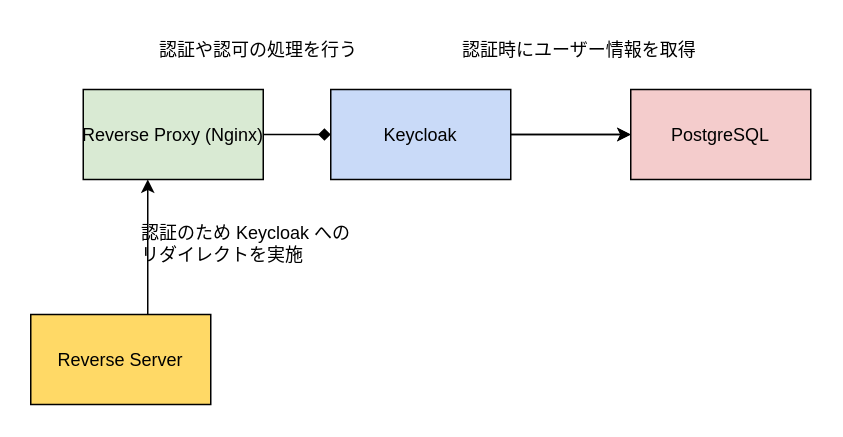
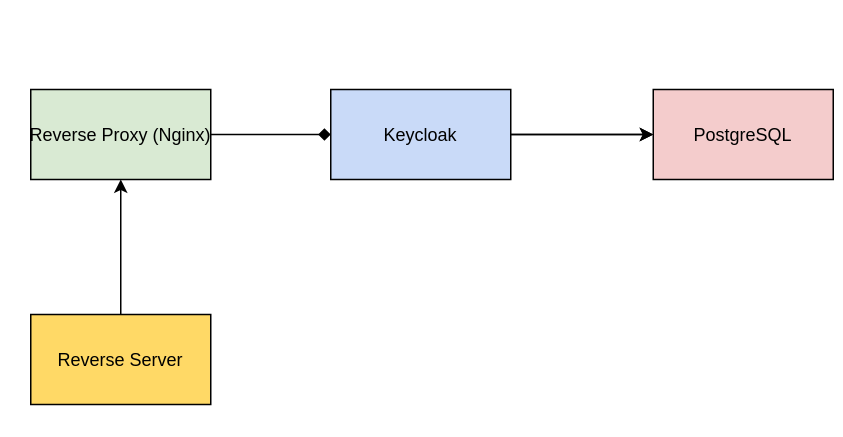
  <mxCell id="0" />
  <mxCell id="1" parent="0" />
- <mxCell id="2" value="Reverse Proxy (Nginx)" style="shape=rectangle;fillColor=light-dark(#D9EAD3,#61820B);" parent="1" vertex="1"><mxGeometry x="55" y="59" width="120" height="60" as="geometry" /></mxCell>
+ <mxCell id="2" value="Reverse Proxy (Nginx)" style="shape=rectangle;fillColor=light-dark(#D9EAD3,#61820B);" parent="1" vertex="1"><mxGeometry x="20" y="59" width="120" height="60" as="geometry" /></mxCell>
  <mxCell id="3" value="" style="edgeStyle=none;html=1;" parent="1" source="4" target="5" edge="1"><mxGeometry relative="1" as="geometry" /></mxCell>
  <mxCell id="4" value="Keycloak" style="shape=rectangle;fillColor=light-dark(#C9DAF8,#0F9C9E);" parent="1" vertex="1"><mxGeometry x="220" y="59" width="120" height="60" as="geometry" /></mxCell>
- <mxCell id="5" value="PostgreSQL" style="shape=rectangle;fillColor=light-dark(#F4CCCC,#A0522D);" parent="1" vertex="1"><mxGeometry x="420" y="59" width="120" height="60" as="geometry" /></mxCell>
+ <mxCell id="5" value="PostgreSQL" style="shape=rectangle;fillColor=light-dark(#F4CCCC,#A0522D);" parent="1" vertex="1"><mxGeometry x="435" y="59" width="120" height="60" as="geometry" /></mxCell>
  <mxCell id="6" value="Reverse Server" style="shape=rectangle;fillColor=light-dark(#FFD966,#A0522D);" parent="1" vertex="1"><mxGeometry x="20" y="209" width="120" height="60" as="geometry" /></mxCell>
  <mxCell id="7" style="edgeStyle=elbowEdgeStyle;strokeColor=light-dark(#000000,#000000);endArrow=diamond;" parent="1" source="2" target="4" edge="1"><mxGeometry relative="1" as="geometry" /></mxCell>
  <mxCell id="8" style="edgeStyle=elbowEdgeStyle;strokeColor=light-dark(#000000,#0A0000);" parent="1" source="4" target="5" edge="1"><mxGeometry relative="1" as="geometry" /></mxCell>
  <mxCell id="9" style="edgeStyle=elbowEdgeStyle;strokeColor=light-dark(#000000,#000000);" parent="1" source="6" target="2" edge="1"><mxGeometry relative="1" as="geometry" /></mxCell>
- <mxCell id="10" value="&lt;div&gt;&lt;span style=&quot;background-color: transparent;&quot;&gt;&lt;font style=&quot;color: light-dark(rgb(0, 0, 0), rgb(0, 0, 0));&quot;&gt;認証や認可の処理を行う&lt;/font&gt;&lt;/span&gt;&lt;/div&gt;" style="text;html=1;align=left;verticalAlign=middle;resizable=0;points=[];autosize=1;strokeColor=none;fillColor=none;" vertex="1" parent="1"><mxGeometry x="104" y="20" width="150" height="26" as="geometry" /></mxCell>
- <mxCell id="11" value="&lt;font style=&quot;color: light-dark(rgb(0, 0, 0), rgb(0, 0, 0));&quot;&gt;認証時にユーザー情報を取得&lt;/font&gt;" style="text;html=1;align=left;verticalAlign=middle;resizable=0;points=[];autosize=1;strokeColor=none;fillColor=none;" vertex="1" parent="1"><mxGeometry x="306" y="20" width="173" height="26" as="geometry" /></mxCell>
- <mxCell id="12" value="&lt;font style=&quot;color: light-dark(rgb(0, 0, 0), rgb(0, 0, 0));&quot;&gt;認証のため Keycloak への&lt;/font&gt;&lt;div&gt;&lt;font style=&quot;color: light-dark(rgb(0, 0, 0), rgb(0, 0, 0));&quot;&gt;リダイレクトを実施&lt;/font&gt;&lt;/div&gt;" style="text;html=1;align=left;verticalAlign=middle;resizable=0;points=[];autosize=1;strokeColor=none;fillColor=none;" vertex="1" parent="1"><mxGeometry x="91.5" y="141" width="157" height="41" as="geometry" /></mxCell>
